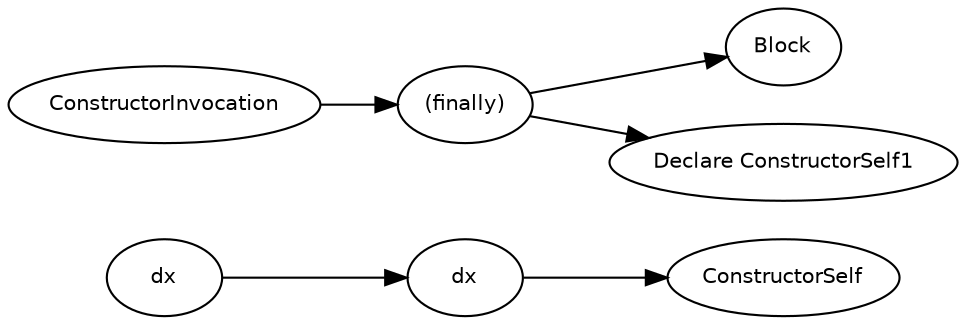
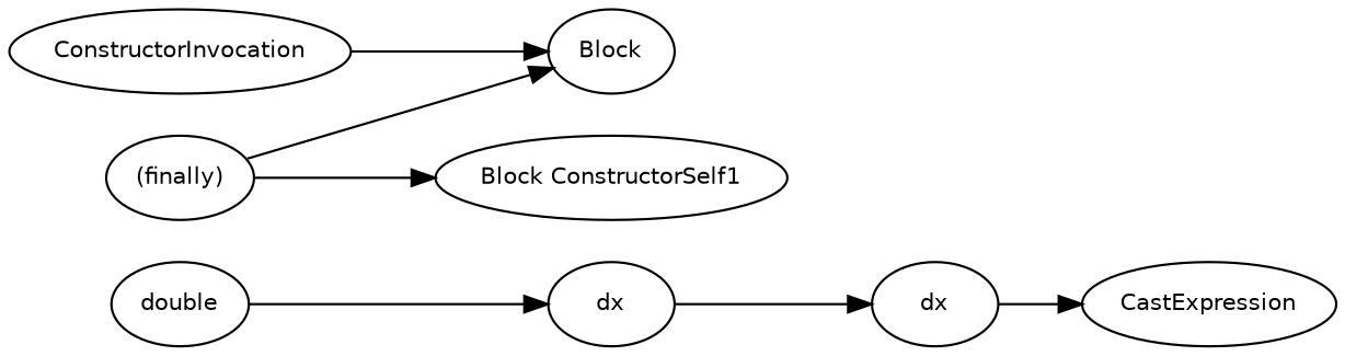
  digraph {
    rankdir=LR
    node [fontname=Helvetica fontsize=10]
+   n1 [label=double]
    n2 [label=dx]
    n3 [label=dx]
    n4 [label=Block]
    n5 [label="(finally)"]
-   n6 [label="Declare ConstructorSelf1"]
-   n7 [label=ConstructorSelf]
+   n6 [label="Block ConstructorSelf1"]
+   n7 [label=CastExpression]
    n8 [label=ConstructorInvocation]
+   n1 -> n2
    n2 -> n3
    n3 -> n7
    n5 -> n4
    n5 -> n6
-   n8 -> n5
+   n8 -> n4
  }
